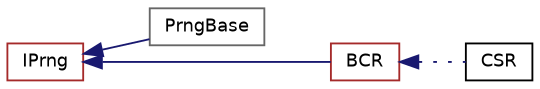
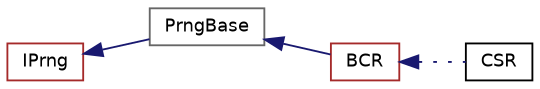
  digraph {
    rankdir=LR
    node [color=brown fillcolor=white fontname=Helvetica fontsize=10 shape=record style=filled]
    edge [color=midnightblue dir=back fontname=Helvetica fontsize=10 labelfontname=Helvetica labelfontsize=10 style=solid]
    n1 [height=0.2 label=IPrng width=0.4]
    n2 [color=gray40 height=0.2 label=PrngBase width=0.4]
    n3 [height=0.2 label=BCR width=0.4]
    n4 [color=black height=0.2 label=CSR width=0.4]
    n1 -> n2
-   n1 -> n3
+   n2 -> n3
    n3 -> n4 [style=dotted]
  }
